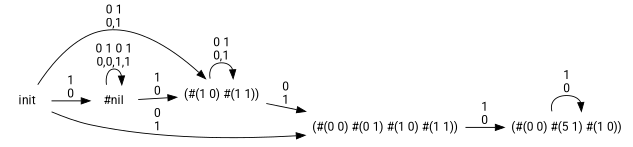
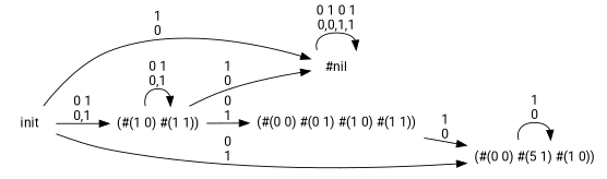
  digraph {
    fontname=Roboto
    rankdir=LR
    node [fontname=Roboto shape=none]
    edge [fontname=Roboto]
    init
    "#nil"
    "(#(0 0) #(0 1) #(1 0) #(1 1))"
    "(#(1 0) #(1 1))"
    n5 [label="(#(0 0) #(5 1) #(1 0))"]
    init -> "#nil" [label="1\n0"]
-   init -> "(#(0 0) #(0 1) #(1 0) #(1 1))" [label="0\n1"]
+   init -> n5 [label="0\n1"]
    init -> "(#(1 0) #(1 1))" [label="0 1\n0,1"]
    "#nil" -> "#nil" [label="0 1 0 1\n0,0,1,1"]
    "(#(0 0) #(0 1) #(1 0) #(1 1))" -> n5 [label="1\n0"]
-   "#nil" -> "(#(1 0) #(1 1))" [label="1\n0"]
+   "(#(1 0) #(1 1))" -> "#nil" [label="1\n0"]
    "(#(1 0) #(1 1))" -> "(#(0 0) #(0 1) #(1 0) #(1 1))" [label="0\n1"]
    "(#(1 0) #(1 1))" -> "(#(1 0) #(1 1))" [label="0 1\n0,1"]
    n5 -> n5 [label="1\n0"]
  }
